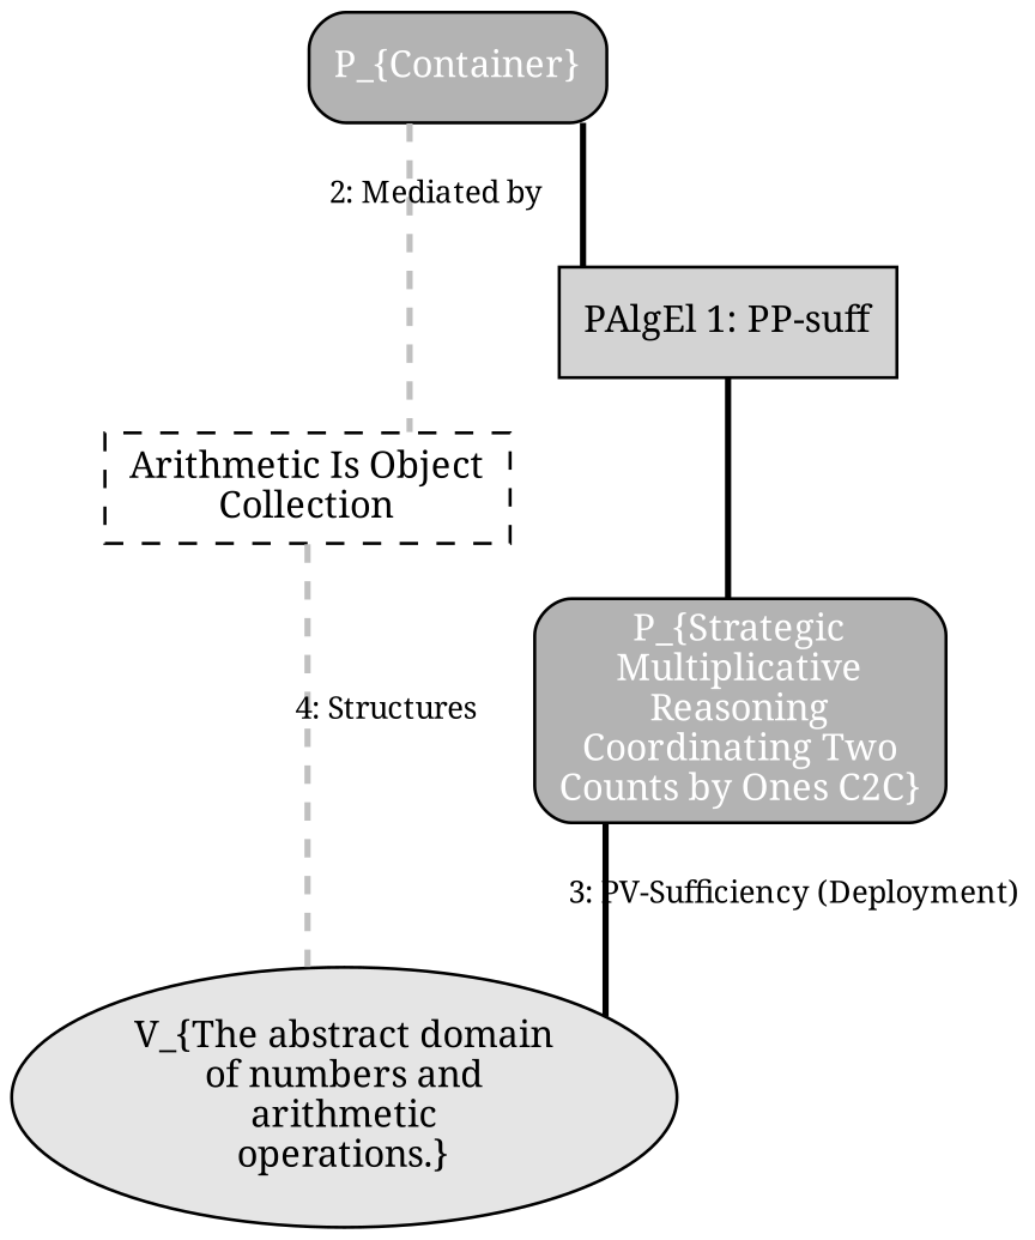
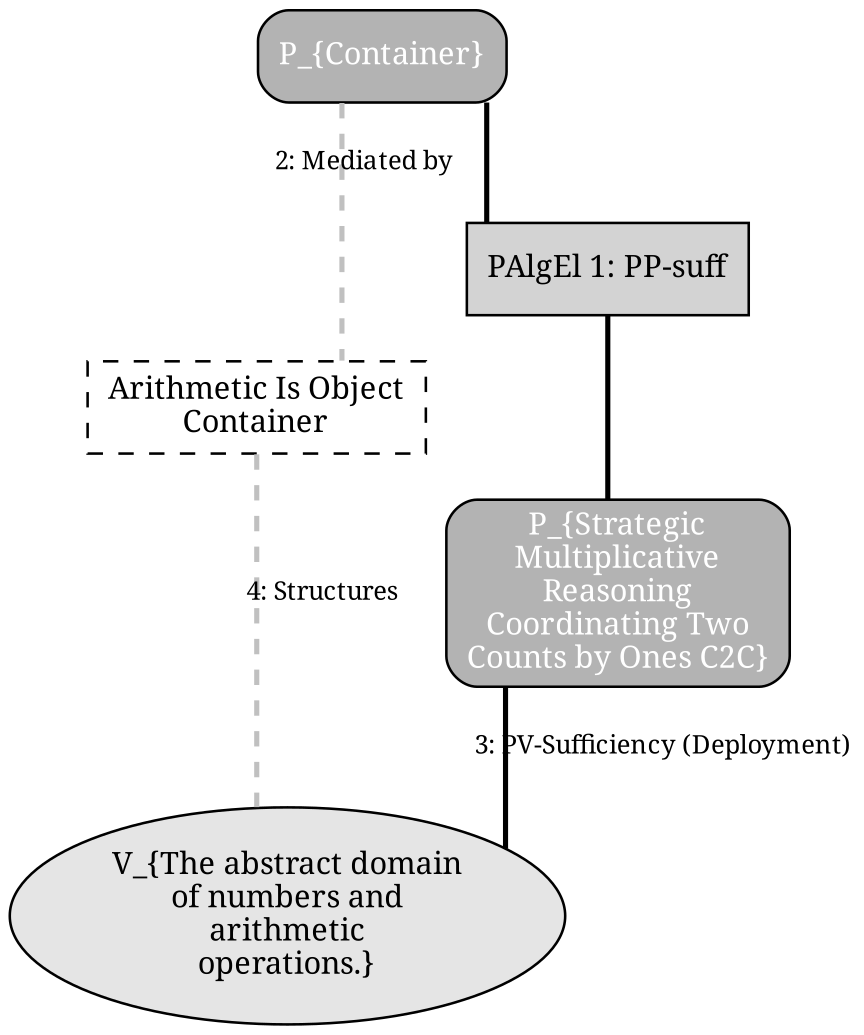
  digraph {
    rankdir=TB
    splines=ortho
    node [fillcolor=gray70 fontname=Serif fontsize=12 shape=box style="filled,rounded"]
    edge [arrowhead=stealth color=black fontname=Serif fontsize=10 penwidth=2.0 style=solid]
    n1 [fontcolor=white label="P_{Container}"]
-   n2 [label="Arithmetic Is Object\nCollection" style=dashed fillcolor=""]
+   n2 [label="Arithmetic Is Object\nContainer" style=dashed fillcolor=""]
    n3 [fillcolor=lightgray fontcolor=black label="PAlgEl 1: PP-suff" style=filled]
    n4 [fontcolor=white label="P_{Strategic\nMultiplicative\nReasoning\nCoordinating Two\nCounts by Ones C2C}"]
    n5 [fillcolor=gray90 label="V_{The abstract domain\nof numbers and\narithmetic\noperations.}" shape=ellipse style=filled]
    n1 -> n2 [color=gray label="2: Mediated by" style=dashed]
    n1 -> n3 [arrowhead=none]
    n2 -> n5 [color=gray label="4: Structures" style=dashed]
    n3 -> n4
    n4 -> n5 [label="3: PV-Sufficiency (Deployment)"]
  }
